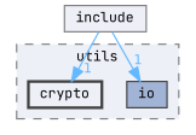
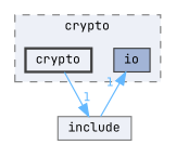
  digraph {
    compound=true
    fontname="JetBrains Mono"
    node [color=grey25 fillcolor="#edf0f7" fontname="JetBrains Mono" fontsize=10 shape=box style=filled]
    edge [color=steelblue1 fontcolor=steelblue1 fontname="JetBrains Mono" fontsize=10 headlabel=1 labeldistance=1.5 labelfontname=Helvetica labelfontsize=10]
    n1 [fillcolor="#a2b4d6" height=0.2 label=io width=0.4]
    n2 [height=0.2 label=crypto style="filled,bold" width=0.4]
    n3 [color=grey50 height=0.2 label=include width=0.4]
    subgraph cluster_1 {
      bgcolor="#edf0f7"
      fontsize=10
-     label=utils
+     label=crypto
      pencolor=grey50
      style="filled,dashed"
      n1
      n2
    }
-   n3 -> n2
+   n2 -> n3
    n3 -> n1
  }
